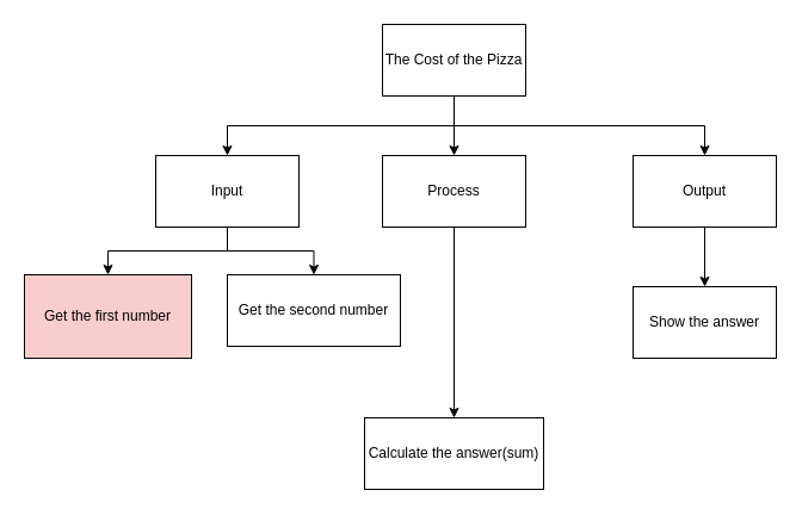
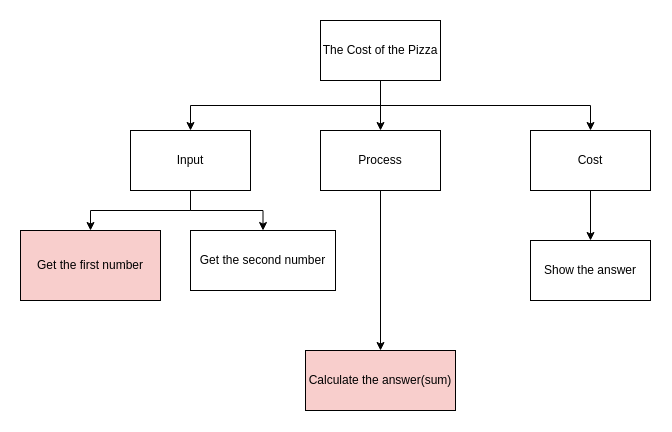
  <mxCell id="0" />
  <mxCell id="1" parent="0" />
  <mxCell id="2" style="edgeStyle=orthogonalEdgeStyle;html=1;exitX=0.5;exitY=1;exitDx=0;exitDy=0;entryX=0.5;entryY=0;entryDx=0;entryDy=0;rounded=0;" parent="1" source="5" target="8" edge="1"><mxGeometry relative="1" as="geometry" /></mxCell>
  <mxCell id="3" style="edgeStyle=orthogonalEdgeStyle;rounded=0;html=1;exitX=0.5;exitY=1;exitDx=0;exitDy=0;entryX=0.5;entryY=0;entryDx=0;entryDy=0;" parent="1" source="5" target="10" edge="1"><mxGeometry relative="1" as="geometry" /></mxCell>
  <mxCell id="4" style="edgeStyle=orthogonalEdgeStyle;rounded=0;html=1;exitX=0.5;exitY=1;exitDx=0;exitDy=0;entryX=0.5;entryY=0;entryDx=0;entryDy=0;" parent="1" source="5" target="12" edge="1"><mxGeometry relative="1" as="geometry" /></mxCell>
  <mxCell id="5" value="The Cost of the Pizza" style="rounded=0;whiteSpace=wrap;html=1;" parent="1" vertex="1"><mxGeometry x="320" y="20" width="120" height="60" as="geometry" /></mxCell>
  <mxCell id="6" style="edgeStyle=orthogonalEdgeStyle;rounded=0;html=1;exitX=0.5;exitY=1;exitDx=0;exitDy=0;entryX=0.5;entryY=0;entryDx=0;entryDy=0;" parent="1" source="8" target="13" edge="1"><mxGeometry relative="1" as="geometry" /></mxCell>
  <mxCell id="7" style="edgeStyle=orthogonalEdgeStyle;html=1;exitX=0.5;exitY=1;exitDx=0;exitDy=0;entryX=0.5;entryY=0;entryDx=0;entryDy=0;rounded=0;" edge="1" parent="1" source="8" target="16"><mxGeometry relative="1" as="geometry" /></mxCell>
  <mxCell id="8" value="Input" style="rounded=0;whiteSpace=wrap;html=1;" parent="1" vertex="1"><mxGeometry x="130" y="130" width="120" height="60" as="geometry" /></mxCell>
  <mxCell id="9" style="edgeStyle=orthogonalEdgeStyle;rounded=0;html=1;exitX=0.5;exitY=1;exitDx=0;exitDy=0;entryX=0.5;entryY=0;entryDx=0;entryDy=0;" parent="1" source="10" target="14" edge="1"><mxGeometry relative="1" as="geometry" /></mxCell>
  <mxCell id="10" value="Process" style="rounded=0;whiteSpace=wrap;html=1;" parent="1" vertex="1"><mxGeometry x="320" y="130" width="120" height="60" as="geometry" /></mxCell>
  <mxCell id="11" style="edgeStyle=orthogonalEdgeStyle;rounded=0;html=1;exitX=0.5;exitY=1;exitDx=0;exitDy=0;entryX=0.5;entryY=0;entryDx=0;entryDy=0;" parent="1" source="12" target="15" edge="1"><mxGeometry relative="1" as="geometry" /></mxCell>
- <mxCell id="12" value="Output" style="rounded=0;whiteSpace=wrap;html=1;" parent="1" vertex="1"><mxGeometry x="530" y="130" width="120" height="60" as="geometry" /></mxCell>
+ <mxCell id="12" value="Cost" style="rounded=0;whiteSpace=wrap;html=1;" parent="1" vertex="1"><mxGeometry x="530" y="130" width="120" height="60" as="geometry" /></mxCell>
  <mxCell id="13" value="Get the first number" style="rounded=0;whiteSpace=wrap;html=1;fillColor=#f8cecc;" parent="1" vertex="1"><mxGeometry x="20" y="230" width="140" height="70" as="geometry" /></mxCell>
- <mxCell id="14" value="Calculate the answer(sum)" style="rounded=0;whiteSpace=wrap;html=1;" parent="1" vertex="1"><mxGeometry x="305" y="350" width="150" height="60" as="geometry" /></mxCell>
+ <mxCell id="14" value="Calculate the answer(sum)" style="rounded=0;whiteSpace=wrap;html=1;fillColor=#f8cecc;" parent="1" vertex="1"><mxGeometry x="305" y="350" width="150" height="60" as="geometry" /></mxCell>
  <mxCell id="15" value="Show the answer" style="rounded=0;whiteSpace=wrap;html=1;" parent="1" vertex="1"><mxGeometry x="530" y="240" width="120" height="60" as="geometry" /></mxCell>
  <mxCell id="16" value="Get the second number" style="rounded=0;whiteSpace=wrap;html=1;" vertex="1" parent="1"><mxGeometry x="190" y="230" width="145" height="60" as="geometry" /></mxCell>
